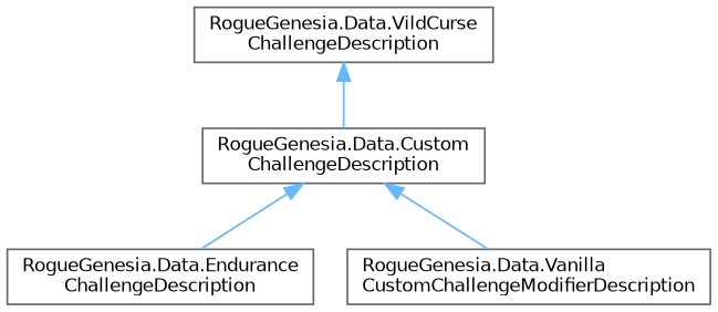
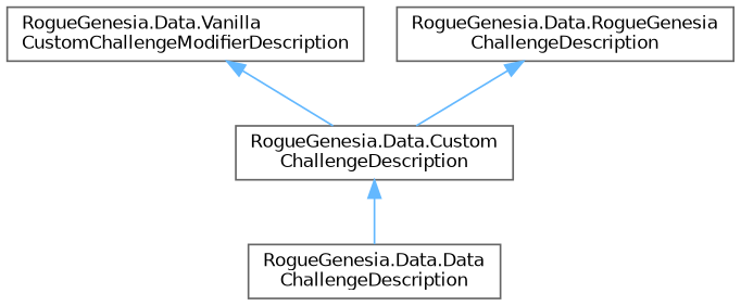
  digraph {
    rankdir=TB
    node [color=grey40 fillcolor=white fontname=Helvetica fontsize=10 shape=box style=filled]
    edge [color=steelblue1 dir=back fontname=Helvetica fontsize=10 labelfontname=Helvetica labelfontsize=10 style=solid]
    n1 [height=0.2 label="RogueGenesia.Data.Custom\lChallengeDescription" width=0.4]
-   n2 [height=0.2 label="RogueGenesia.Data.Endurance\lChallengeDescription" width=0.4]
+   n2 [height=0.2 label="RogueGenesia.Data.Data\lChallengeDescription" width=0.4]
    n3 [height=0.2 label="RogueGenesia.Data.Vanilla\lCustomChallengeModifierDescription" width=0.4]
-   n4 [height=0.2 label="RogueGenesia.Data.VildCurse\lChallengeDescription" width=0.4]
+   n4 [height=0.2 label="RogueGenesia.Data.RogueGenesia\lChallengeDescription" width=0.4]
    n1 -> n2
-   n1 -> n3
+   n3 -> n1
    n4 -> n1
  }
